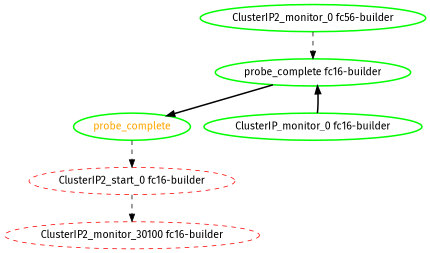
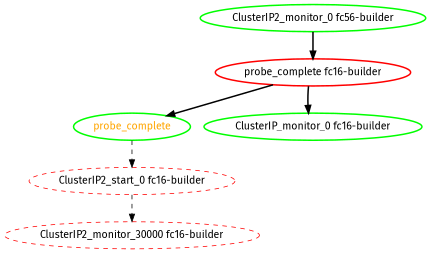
  digraph {
    fontname="Fira Sans"
    node [color=green fontcolor=black fontname="Fira Sans" style=bold]
    edge [fontname="Fira Sans" style=bold]
    n1 [label="ClusterIP2_monitor_0 fc56-builder"]
-   "probe_complete fc16-builder"
+   "probe_complete fc16-builder" [color=red]
    probe_complete [fontcolor=orange]
    "ClusterIP2_start_0 fc16-builder" [color=red style=dashed]
-   "ClusterIP2_monitor_30000 fc16-builder" [color=red style=dashed label="ClusterIP2_monitor_30100 fc16-builder"]
+   "ClusterIP2_monitor_30000 fc16-builder" [color=red style=dashed]
    "ClusterIP_monitor_0 fc16-builder"
-   n1 -> "probe_complete fc16-builder" [style=dashed]
+   n1 -> "probe_complete fc16-builder"
    "probe_complete fc16-builder" -> probe_complete
    probe_complete -> "ClusterIP2_start_0 fc16-builder" [style=dashed]
    "ClusterIP2_start_0 fc16-builder" -> "ClusterIP2_monitor_30000 fc16-builder" [style=dashed]
-   "ClusterIP_monitor_0 fc16-builder" -> "probe_complete fc16-builder"
+   "probe_complete fc16-builder" -> "ClusterIP_monitor_0 fc16-builder"
  }
